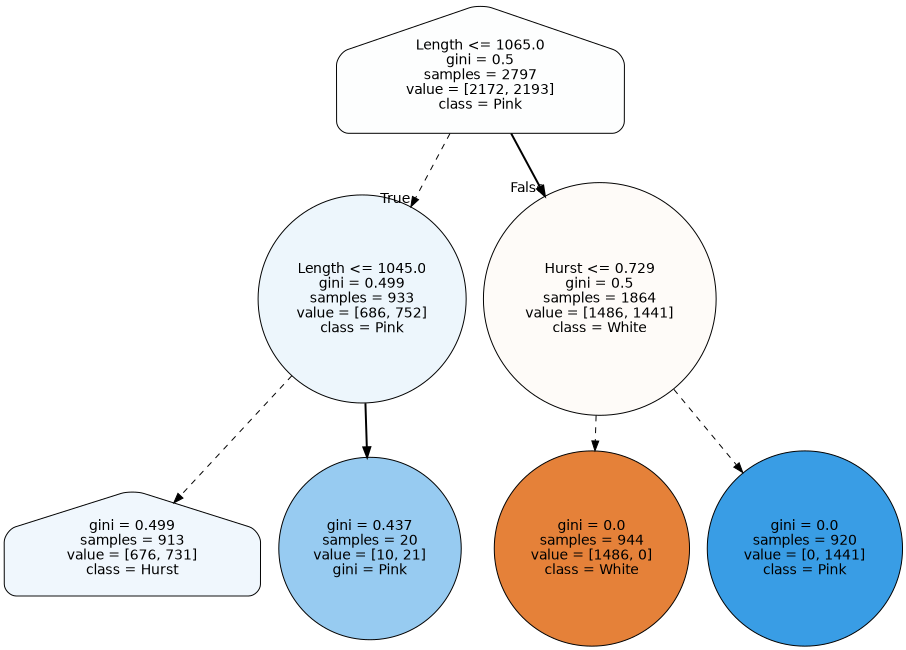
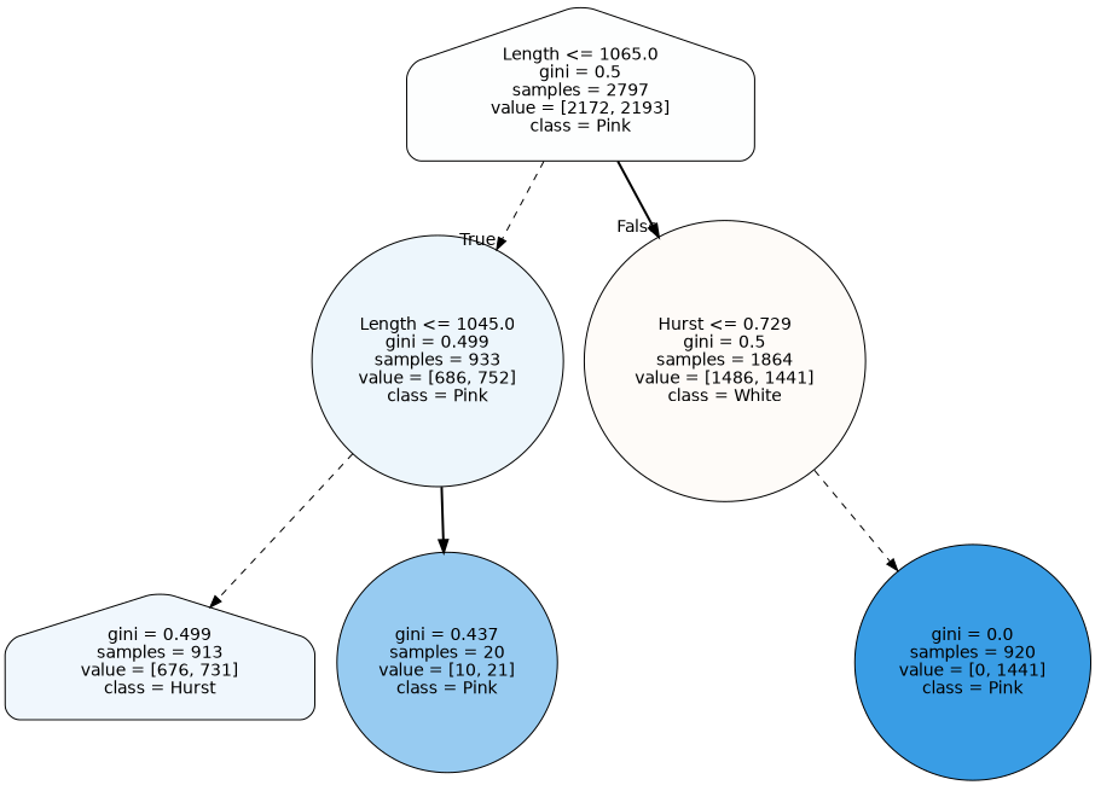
  digraph {
    node [color=black fontname=helvetica shape=circle style="filled, rounded"]
    edge [fontname=helvetica style=dashed]
    n1 [fillcolor="#399de502" label="Length <= 1065.0\ngini = 0.5\nsamples = 2797\nvalue = [2172, 2193]\nclass = Pink" shape=house]
    n2 [fillcolor="#399de516" label="Length <= 1045.0\ngini = 0.499\nsamples = 933\nvalue = [686, 752]\nclass = Pink"]
    n3 [fillcolor="#e5813908" label="Hurst <= 0.729\ngini = 0.5\nsamples = 1864\nvalue = [1486, 1441]\nclass = White"]
    n4 [fillcolor="#399de513" label="gini = 0.499\nsamples = 913\nvalue = [676, 731]\nclass = Hurst" shape=house]
-   n5 [fillcolor="#399de586" label="gini = 0.437\nsamples = 20\nvalue = [10, 21]\ngini = Pink"]
-   n6 [fillcolor="#e58139ff" label="gini = 0.0\nsamples = 944\nvalue = [1486, 0]\nclass = White"]
+   n5 [fillcolor="#399de586" label="gini = 0.437\nsamples = 20\nvalue = [10, 21]\nclass = Pink"]
    n7 [fillcolor="#399de5ff" label="gini = 0.0\nsamples = 920\nvalue = [0, 1441]\nclass = Pink"]
    n1 -> n2 [headlabel=True labelangle=45 labeldistance=2.5]
    n1 -> n3 [headlabel=False labelangle=-45 labeldistance=2.5 style=bold]
    n2 -> n4
    n2 -> n5 [style=bold]
-   n3 -> n6
    n3 -> n7
  }
